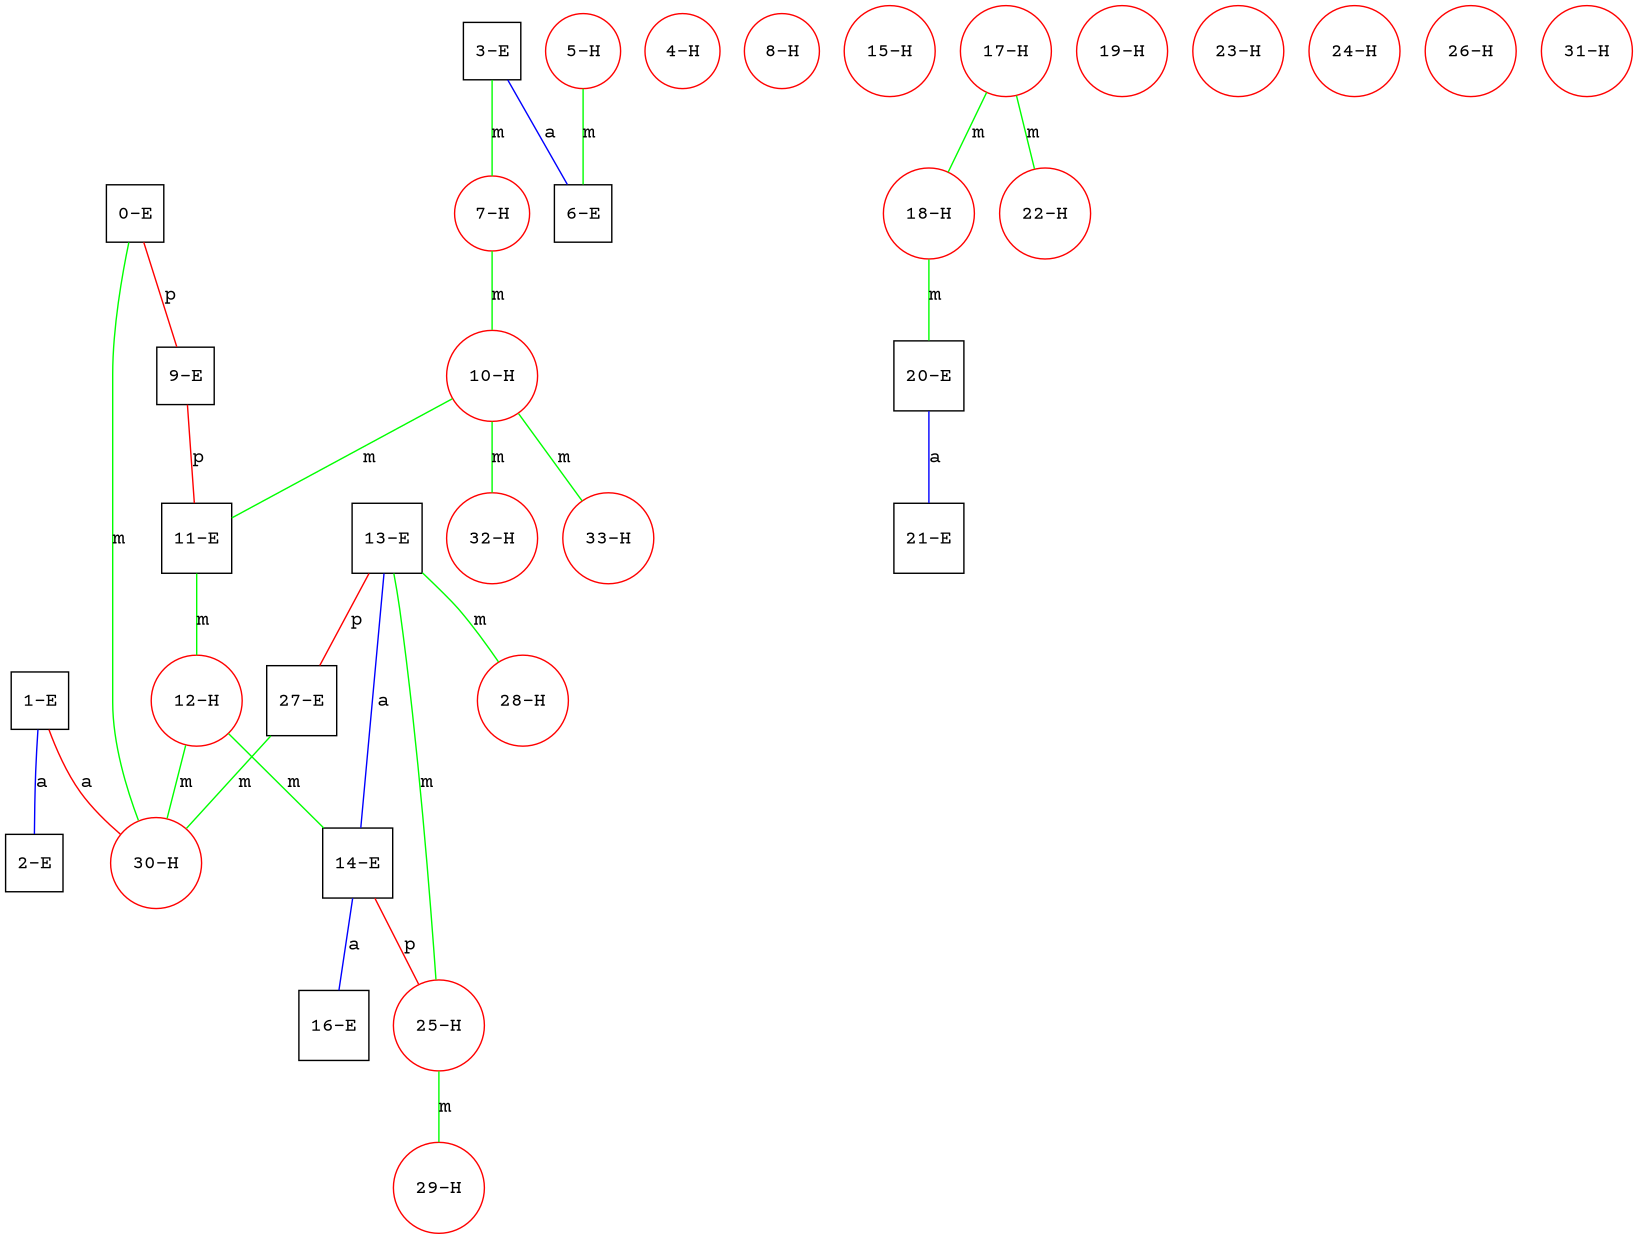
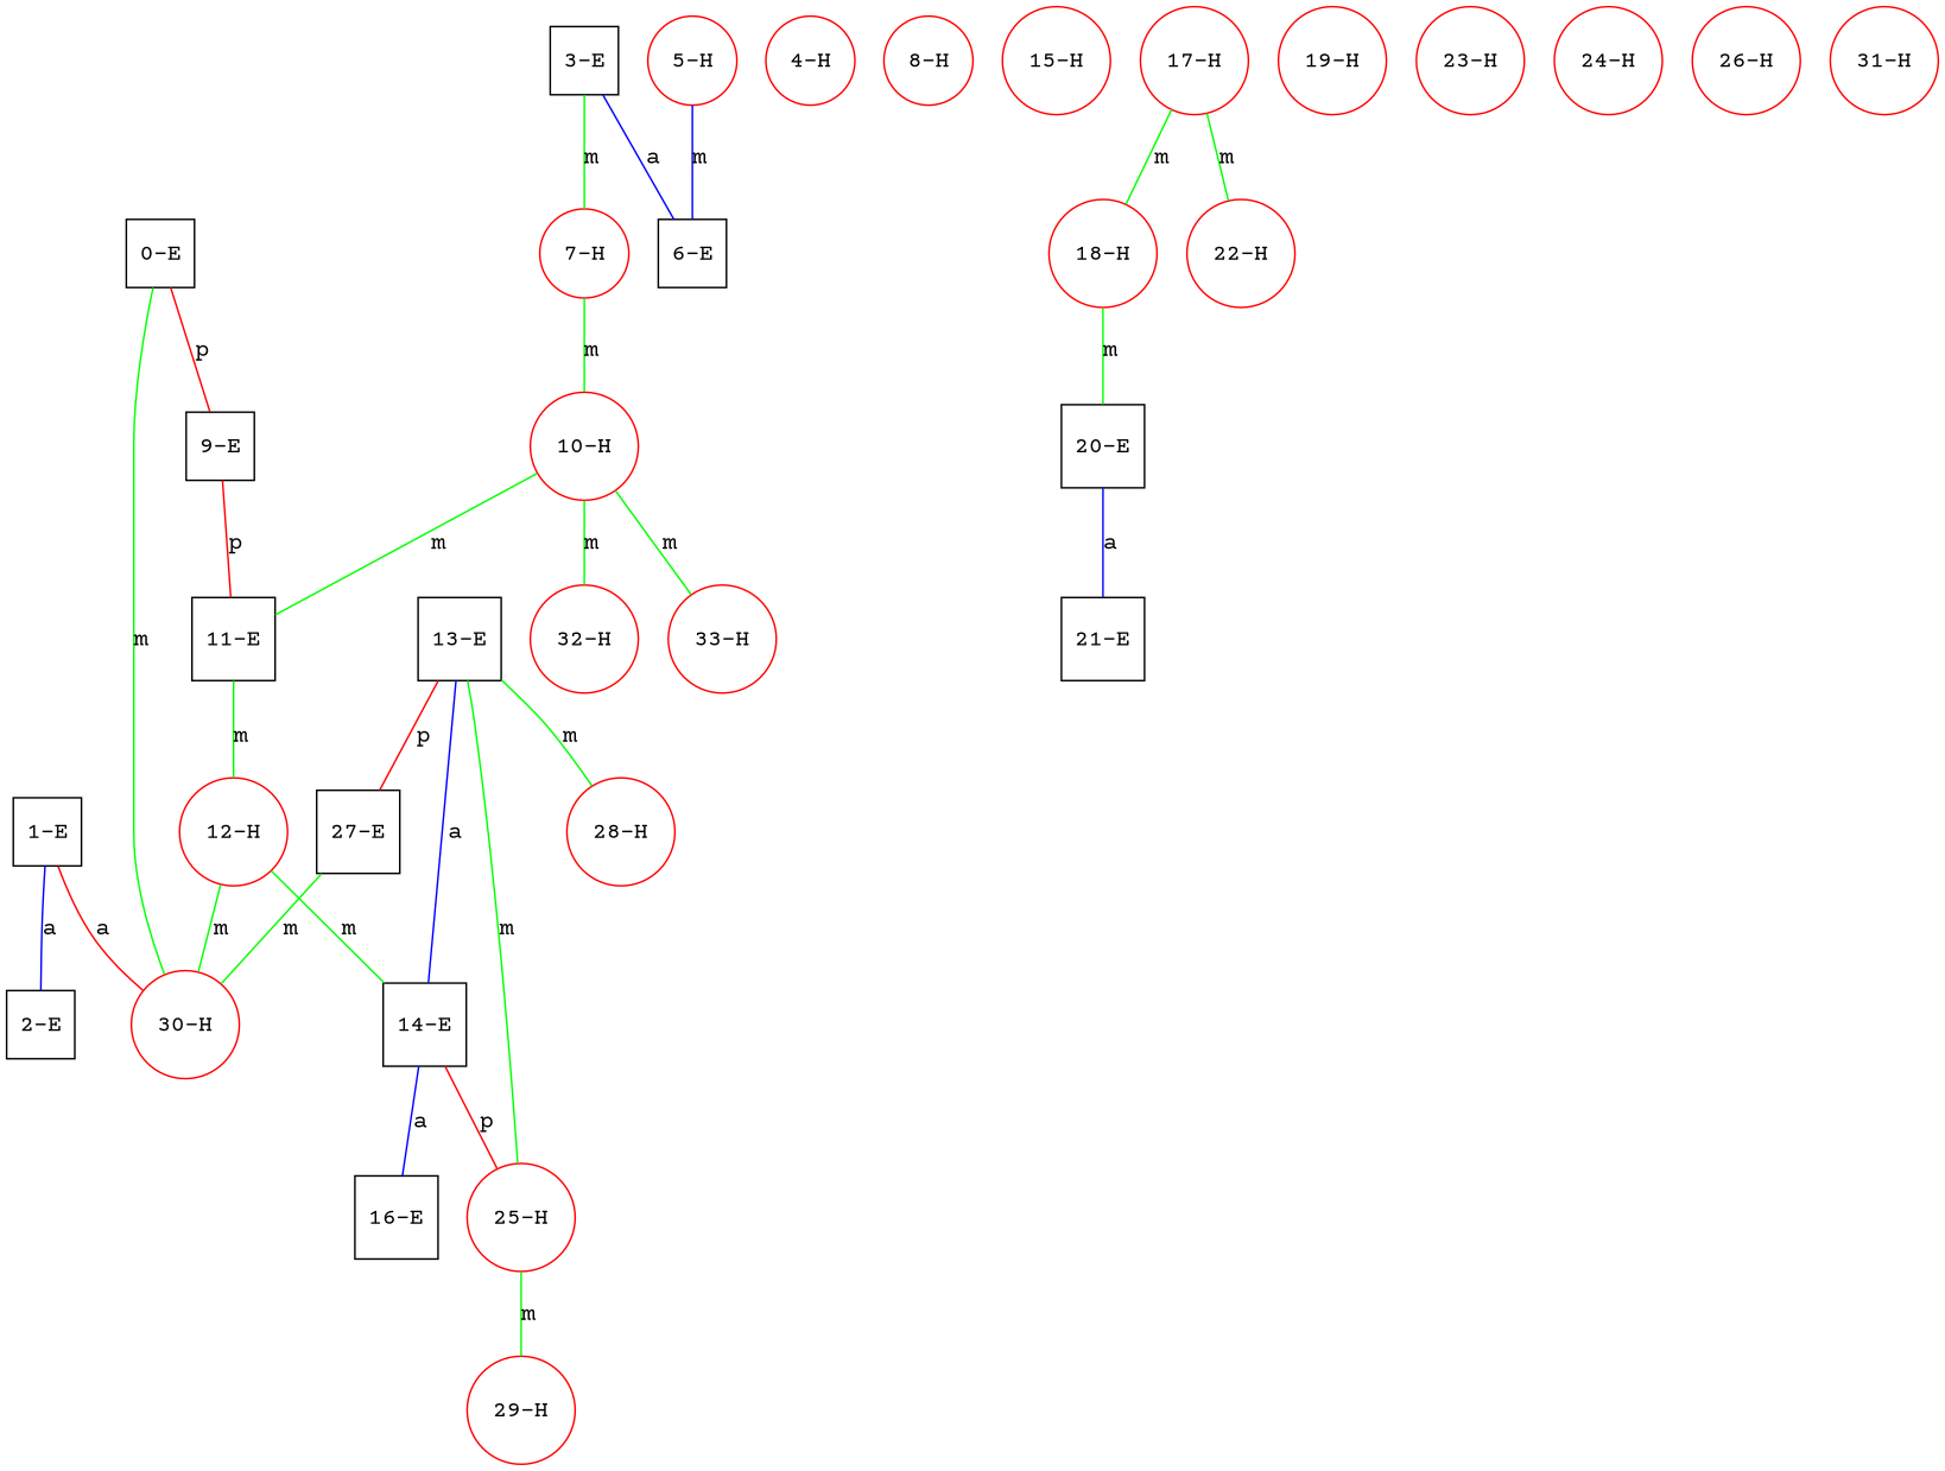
  graph {
    fontname="Courier Prime"
    node [color=red fontname="Courier Prime" shape=circle]
    edge [color=green fontname="Courier Prime"]
    n1 [color=black label="0-E" shape=square]
    n2 [color=black label="9-E" shape=square]
    n3 [label="30-H"]
    n4 [color=black label="1-E" shape=square]
    n5 [color=black label="2-E" shape=square]
    n6 [color=black label="11-E" shape=square]
    n7 [color=black label="3-E" shape=square]
    n8 [color=black label="6-E" shape=square]
    n9 [label="7-H"]
    n10 [label="10-H"]
    n11 [label="4-H"]
    n12 [label="5-H"]
    n13 [label="32-H"]
    n14 [label="33-H"]
    n15 [label="8-H"]
    n16 [label="12-H"]
    n17 [color=black label="14-E" shape=square]
    n18 [label="25-H"]
    n19 [color=black label="16-E" shape=square]
    n20 [color=black label="13-E" shape=square]
    n21 [color=black label="27-E" shape=square]
    n22 [label="28-H"]
    n23 [label="29-H"]
    n24 [label="15-H"]
    n25 [label="17-H"]
    n26 [label="18-H"]
    n27 [label="22-H"]
    n28 [color=black label="20-E" shape=square]
    n29 [color=black label="21-E" shape=square]
    n30 [label="19-H"]
    n31 [label="23-H"]
    n32 [label="24-H"]
    n33 [label="26-H"]
    n34 [label="31-H"]
    n1 -- n2 [color=red label=p]
    n1 -- n3 [label=m]
    n2 -- n6 [color=red label=p]
    n4 -- n3 [color=red label=a]
    n4 -- n5 [color=blue label=a]
    n6 -- n16 [label=m]
    n7 -- n8 [color=blue label=a]
    n7 -- n9 [label=m]
    n9 -- n10 [label=m]
    n10 -- n6 [label=m]
    n10 -- n13 [label=m]
    n10 -- n14 [label=m]
-   n12 -- n8 [label=m]
+   n12 -- n8 [color=blue label=m]
    n16 -- n3 [label=m]
    n16 -- n17 [label=m]
    n17 -- n18 [color=red label=p]
    n17 -- n19 [color=blue label=a]
    n18 -- n23 [label=m]
    n20 -- n17 [color=blue label=a]
    n20 -- n18 [label=m]
    n20 -- n21 [color=red label=p]
    n20 -- n22 [label=m]
    n21 -- n3 [label=m]
    n25 -- n26 [label=m]
    n25 -- n27 [label=m]
    n26 -- n28 [label=m]
    n28 -- n29 [color=blue label=a]
  }
